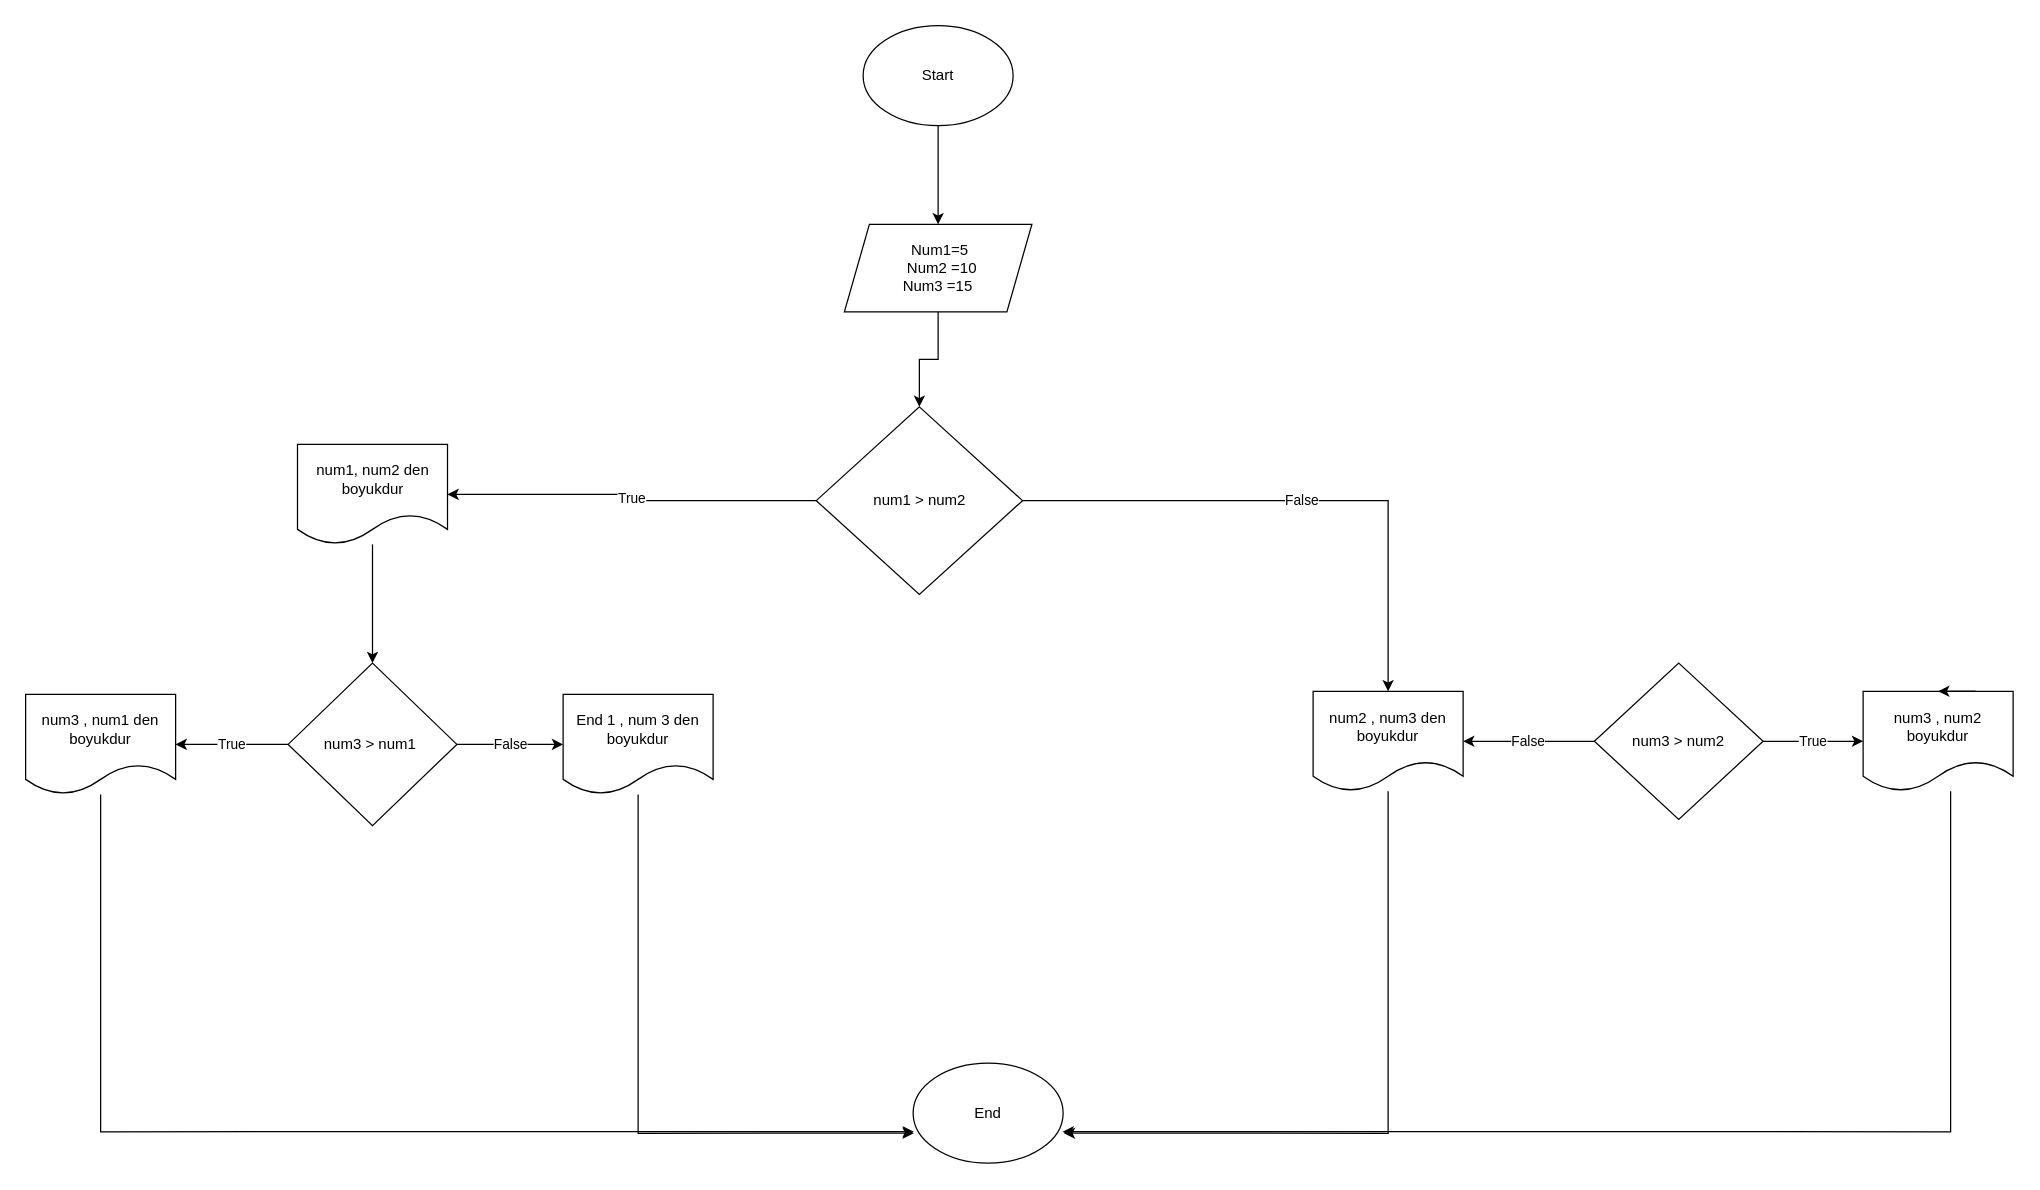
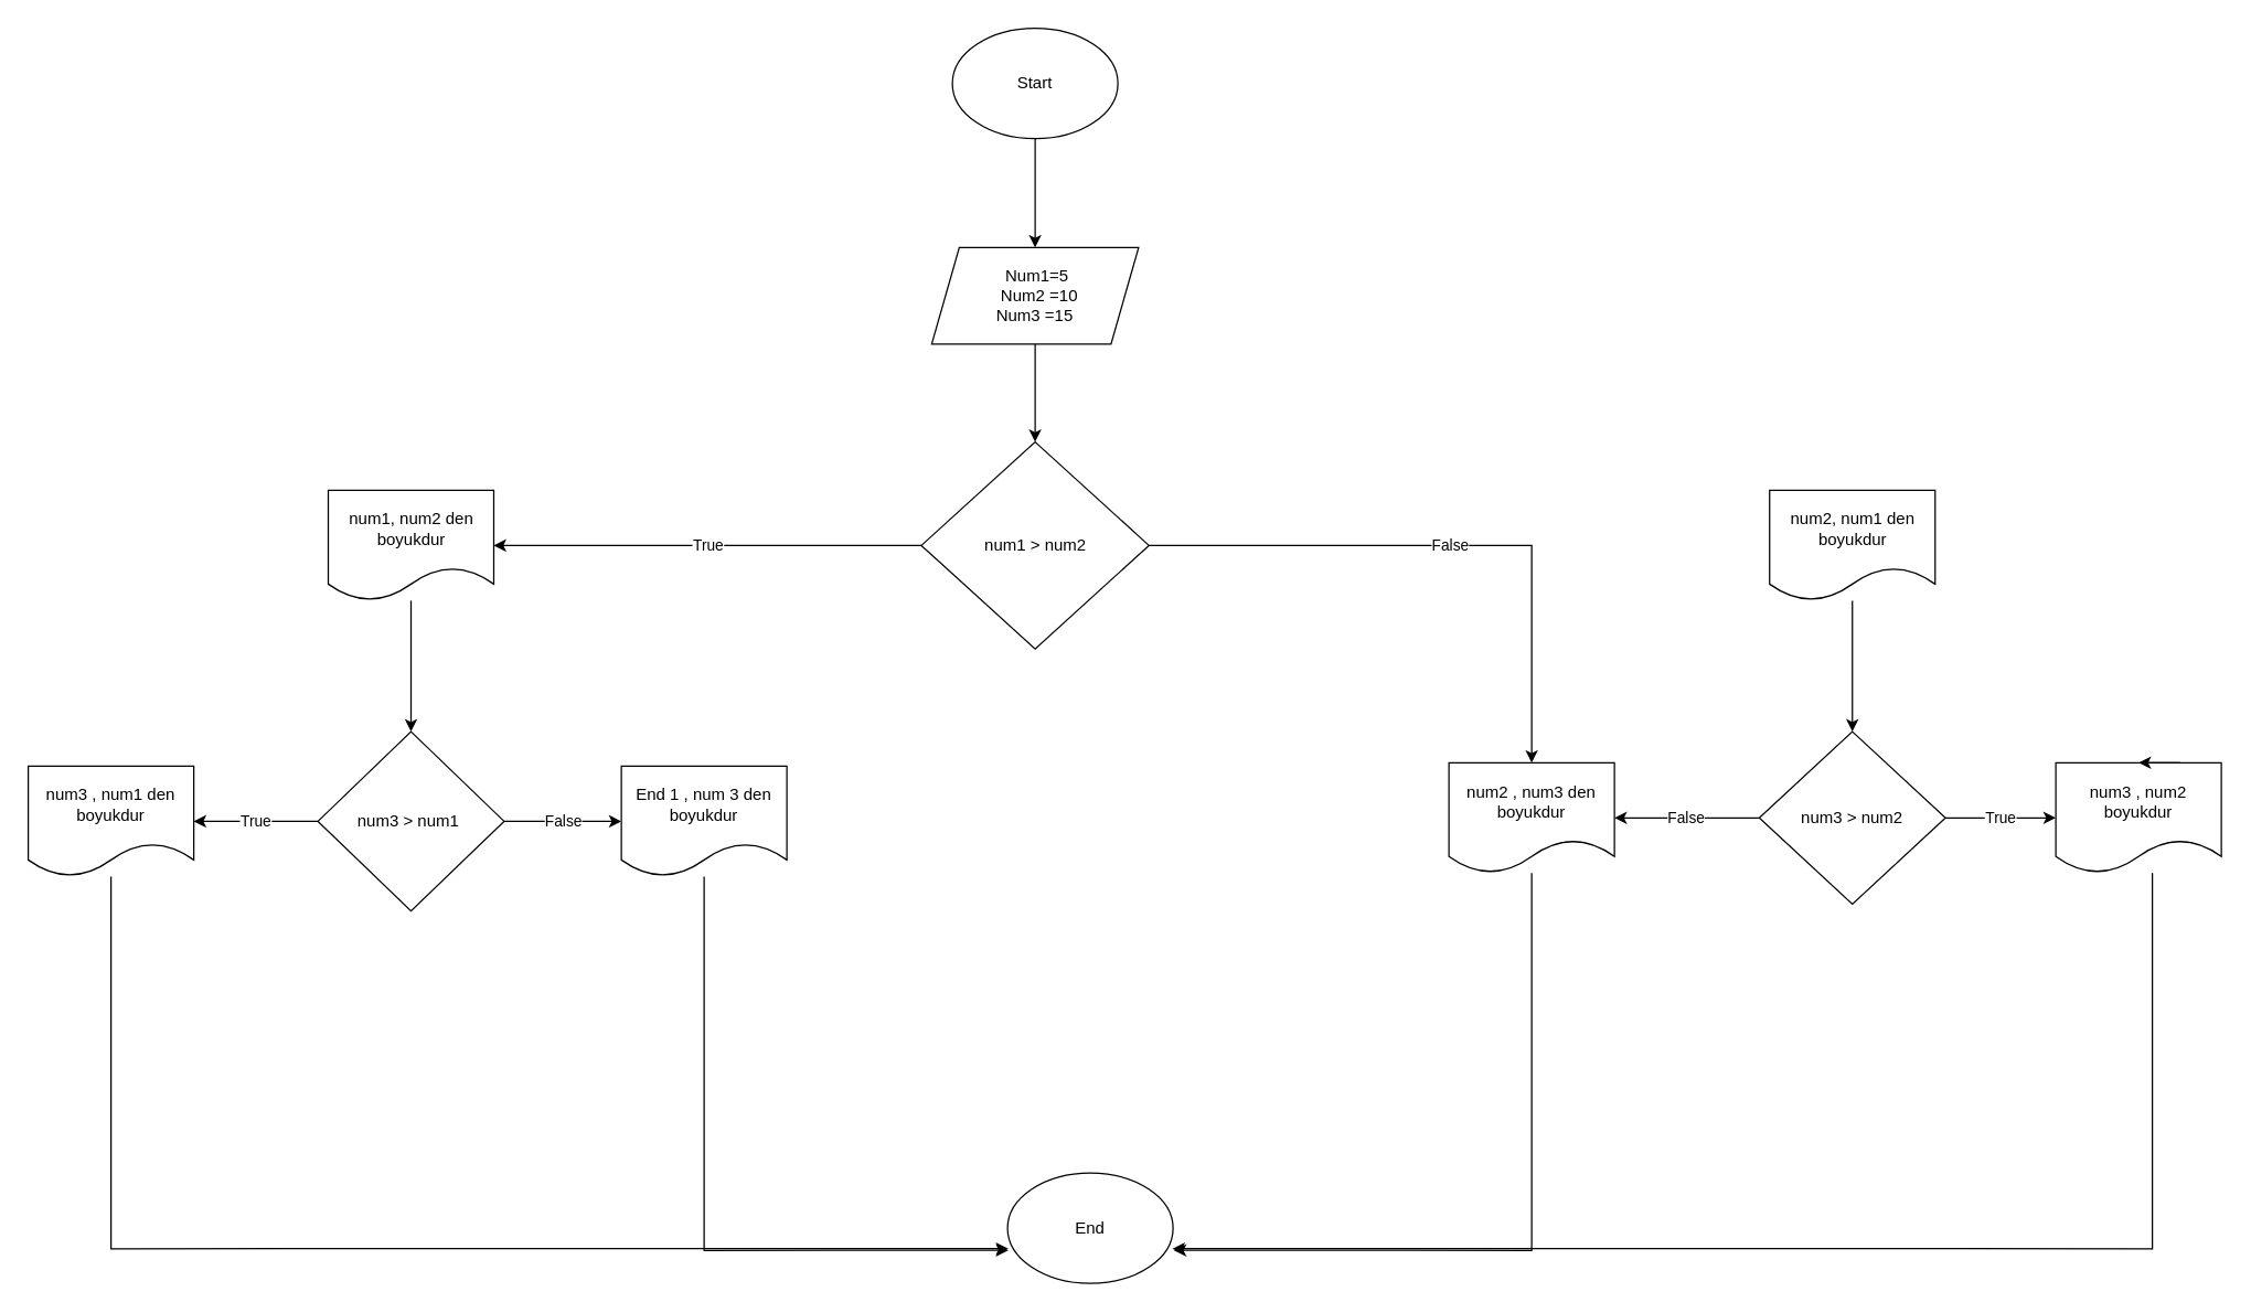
  <mxCell id="0" />
  <mxCell id="1" parent="0" />
  <mxCell id="2" value="" style="edgeStyle=orthogonalEdgeStyle;rounded=0;orthogonalLoop=1;jettySize=auto;html=1;" edge="1" parent="1" source="3" target="5"><mxGeometry relative="1" as="geometry" /></mxCell>
  <mxCell id="3" value="Start" style="ellipse;whiteSpace=wrap;html=1;" vertex="1" parent="1"><mxGeometry x="690" y="20" width="120" height="80" as="geometry" /></mxCell>
  <mxCell id="4" value="" style="edgeStyle=orthogonalEdgeStyle;rounded=0;orthogonalLoop=1;jettySize=auto;html=1;" edge="1" parent="1" source="5" target="8"><mxGeometry relative="1" as="geometry" /></mxCell>
  <mxCell id="5" value="&amp;nbsp;Num1=5&lt;br&gt;&amp;nbsp; Num2 =10&lt;br&gt;Num3 =15" style="shape=parallelogram;perimeter=parallelogramPerimeter;whiteSpace=wrap;html=1;fixedSize=1;" vertex="1" parent="1"><mxGeometry x="675" y="179" width="150" height="70" as="geometry" /></mxCell>
  <mxCell id="6" value="True" style="edgeStyle=orthogonalEdgeStyle;rounded=0;orthogonalLoop=1;jettySize=auto;html=1;" edge="1" parent="1" source="8" target="10"><mxGeometry relative="1" as="geometry" /></mxCell>
  <mxCell id="7" value="False" style="edgeStyle=orthogonalEdgeStyle;rounded=0;orthogonalLoop=1;jettySize=auto;html=1;" edge="1" parent="1" source="8" target="27"><mxGeometry relative="1" as="geometry" /></mxCell>
- <mxCell id="8" value="num1 &amp;gt; num2" style="rhombus;whiteSpace=wrap;html=1;" vertex="1" parent="1"><mxGeometry x="652.5" y="325" width="165" height="150" as="geometry" /></mxCell>
+ <mxCell id="8" value="num1 &amp;gt; num2" style="rhombus;whiteSpace=wrap;html=1;" vertex="1" parent="1"><mxGeometry x="667.5" y="320" width="165" height="150" as="geometry" /></mxCell>
  <mxCell id="9" style="edgeStyle=orthogonalEdgeStyle;rounded=0;orthogonalLoop=1;jettySize=auto;html=1;entryX=0.5;entryY=0;entryDx=0;entryDy=0;" edge="1" parent="1" source="10" target="15"><mxGeometry relative="1" as="geometry" /></mxCell>
  <mxCell id="10" value="num1, num2 den boyukdur" style="shape=document;whiteSpace=wrap;html=1;boundedLbl=1;" vertex="1" parent="1"><mxGeometry x="237.5" y="355" width="120" height="80" as="geometry" /></mxCell>
+ <mxCell id="11" style="edgeStyle=orthogonalEdgeStyle;rounded=0;orthogonalLoop=1;jettySize=auto;html=1;entryX=0.5;entryY=0;entryDx=0;entryDy=0;" edge="1" parent="1" source="12" target="20"><mxGeometry relative="1" as="geometry" /></mxCell>
+ <mxCell id="12" value="num2, num1 den boyukdur" style="shape=document;whiteSpace=wrap;html=1;boundedLbl=1;" vertex="1" parent="1"><mxGeometry x="1282.5" y="355" width="120" height="80" as="geometry" /></mxCell>
  <mxCell id="13" value="False" style="edgeStyle=orthogonalEdgeStyle;rounded=0;orthogonalLoop=1;jettySize=auto;html=1;entryX=0;entryY=0.5;entryDx=0;entryDy=0;" edge="1" parent="1" source="15" target="24"><mxGeometry relative="1" as="geometry" /></mxCell>
  <mxCell id="14" value="True" style="edgeStyle=orthogonalEdgeStyle;rounded=0;orthogonalLoop=1;jettySize=auto;html=1;entryX=1;entryY=0.5;entryDx=0;entryDy=0;" edge="1" parent="1" source="15" target="17"><mxGeometry relative="1" as="geometry" /></mxCell>
  <mxCell id="15" value="num3 &amp;gt; num1&amp;nbsp;" style="rhombus;whiteSpace=wrap;html=1;" vertex="1" parent="1"><mxGeometry x="230" y="530" width="135" height="130" as="geometry" /></mxCell>
  <mxCell id="16" style="edgeStyle=orthogonalEdgeStyle;rounded=0;orthogonalLoop=1;jettySize=auto;html=1;entryX=0.005;entryY=0.686;entryDx=0;entryDy=0;entryPerimeter=0;" edge="1" parent="1" source="17" target="28"><mxGeometry relative="1" as="geometry"><Array as="points"><mxPoint x="80" y="905" /></Array></mxGeometry></mxCell>
  <mxCell id="17" value="num3 , num1 den boyukdur" style="shape=document;whiteSpace=wrap;html=1;boundedLbl=1;" vertex="1" parent="1"><mxGeometry x="20" y="555" width="120" height="80" as="geometry" /></mxCell>
  <mxCell id="18" value="True" style="edgeStyle=orthogonalEdgeStyle;rounded=0;orthogonalLoop=1;jettySize=auto;html=1;" edge="1" parent="1" source="20" target="22"><mxGeometry relative="1" as="geometry" /></mxCell>
  <mxCell id="19" value="False" style="edgeStyle=orthogonalEdgeStyle;rounded=0;orthogonalLoop=1;jettySize=auto;html=1;" edge="1" parent="1" source="20" target="27"><mxGeometry relative="1" as="geometry" /></mxCell>
  <mxCell id="20" value="num3 &amp;gt; num2" style="rhombus;whiteSpace=wrap;html=1;" vertex="1" parent="1"><mxGeometry x="1275" y="530" width="135" height="125" as="geometry" /></mxCell>
  <mxCell id="21" style="edgeStyle=orthogonalEdgeStyle;rounded=0;orthogonalLoop=1;jettySize=auto;html=1;entryX=0.996;entryY=0.686;entryDx=0;entryDy=0;entryPerimeter=0;" edge="1" parent="1" source="22" target="28"><mxGeometry relative="1" as="geometry"><Array as="points"><mxPoint x="1560" y="905" /></Array></mxGeometry></mxCell>
  <mxCell id="22" value="num3 , num2 boyukdur" style="shape=document;whiteSpace=wrap;html=1;boundedLbl=1;" vertex="1" parent="1"><mxGeometry x="1490" y="552.5" width="120" height="80" as="geometry" /></mxCell>
  <mxCell id="23" style="edgeStyle=orthogonalEdgeStyle;rounded=0;orthogonalLoop=1;jettySize=auto;html=1;entryX=0.005;entryY=0.701;entryDx=0;entryDy=0;entryPerimeter=0;" edge="1" parent="1" source="24" target="28"><mxGeometry relative="1" as="geometry"><Array as="points"><mxPoint x="510" y="906" /></Array></mxGeometry></mxCell>
  <mxCell id="24" value="End 1 , num 3 den boyukdur" style="shape=document;whiteSpace=wrap;html=1;boundedLbl=1;" vertex="1" parent="1"><mxGeometry x="450" y="555" width="120" height="80" as="geometry" /></mxCell>
  <mxCell id="25" style="edgeStyle=orthogonalEdgeStyle;rounded=0;orthogonalLoop=1;jettySize=auto;html=1;exitX=0.75;exitY=0;exitDx=0;exitDy=0;entryX=0.5;entryY=0;entryDx=0;entryDy=0;" edge="1" parent="1" source="22" target="22"><mxGeometry relative="1" as="geometry" /></mxCell>
  <mxCell id="26" style="edgeStyle=orthogonalEdgeStyle;rounded=0;orthogonalLoop=1;jettySize=auto;html=1;entryX=1.005;entryY=0.701;entryDx=0;entryDy=0;entryPerimeter=0;" edge="1" parent="1" source="27" target="28"><mxGeometry relative="1" as="geometry"><Array as="points"><mxPoint x="1110" y="906" /></Array></mxGeometry></mxCell>
  <mxCell id="27" value="num2 , num3 den boyukdur" style="shape=document;whiteSpace=wrap;html=1;boundedLbl=1;" vertex="1" parent="1"><mxGeometry x="1050" y="552.5" width="120" height="80" as="geometry" /></mxCell>
  <mxCell id="28" value="End" style="ellipse;whiteSpace=wrap;html=1;" vertex="1" parent="1"><mxGeometry x="730" y="850" width="120" height="80" as="geometry" /></mxCell>
